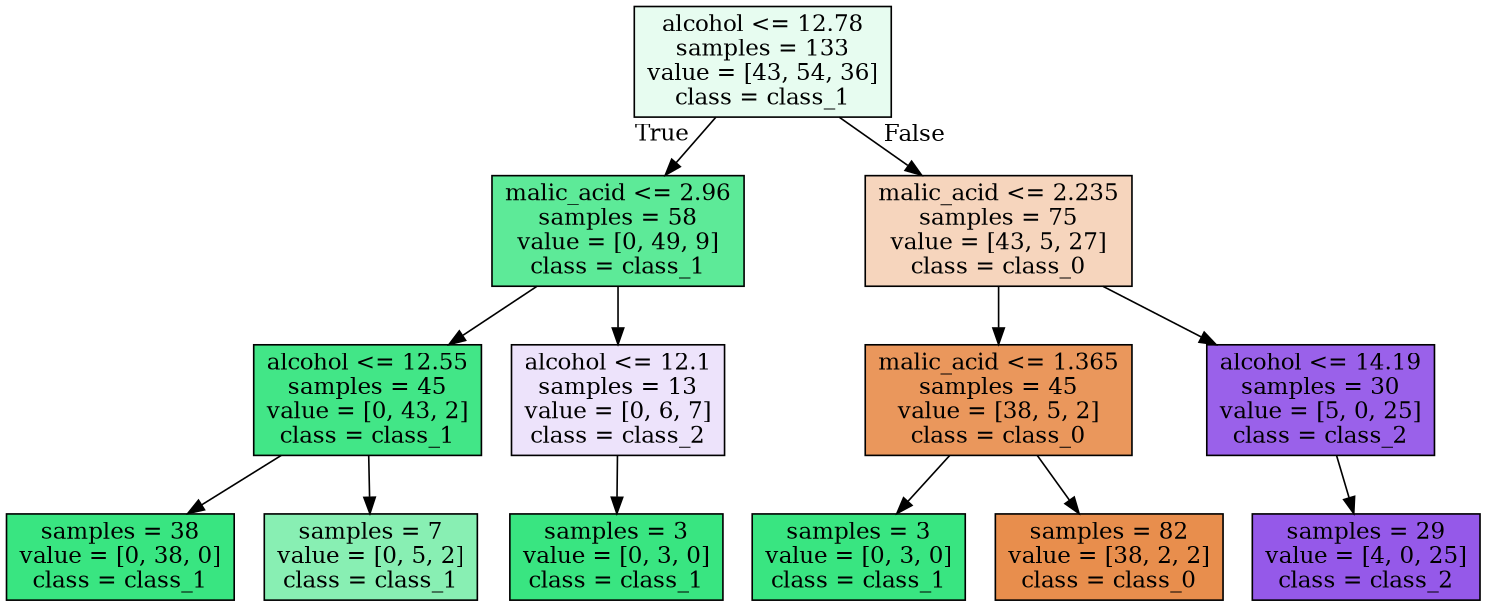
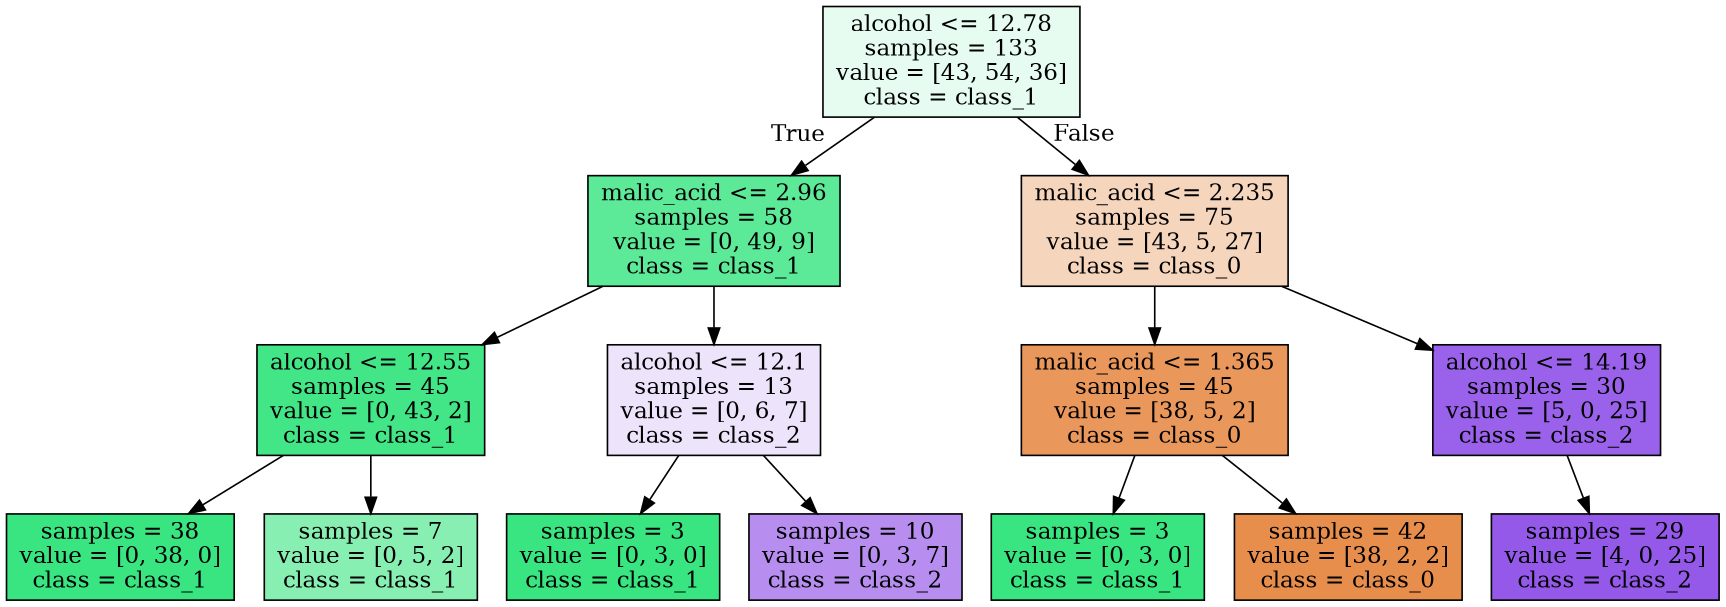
  digraph {
    node [color=black fillcolor="#39e581" shape=box style=filled]
    n1 [fillcolor="#e7fcf0" label="alcohol <= 12.78\nsamples = 133\nvalue = [43, 54, 36]\nclass = class_1"]
    n2 [fillcolor="#5dea98" label="malic_acid <= 2.96\nsamples = 58\nvalue = [0, 49, 9]\nclass = class_1"]
    n3 [fillcolor="#f6d5bd" label="malic_acid <= 2.235\nsamples = 75\nvalue = [43, 5, 27]\nclass = class_0"]
    n4 [fillcolor="#42e687" label="alcohol <= 12.55\nsamples = 45\nvalue = [0, 43, 2]\nclass = class_1"]
    n5 [fillcolor="#ede3fb" label="alcohol <= 12.1\nsamples = 13\nvalue = [0, 6, 7]\nclass = class_2"]
    n6 [fillcolor="#ea975c" label="malic_acid <= 1.365\nsamples = 45\nvalue = [38, 5, 2]\nclass = class_0"]
    n7 [fillcolor="#9a61ea" label="alcohol <= 14.19\nsamples = 30\nvalue = [5, 0, 25]\nclass = class_2"]
    n8 [label="samples = 38\nvalue = [0, 38, 0]\nclass = class_1"]
    n9 [fillcolor="#88efb3" label="samples = 7\nvalue = [0, 5, 2]\nclass = class_1"]
    n10 [label="samples = 3\nvalue = [0, 3, 0]\nclass = class_1"]
+   n11 [fillcolor="#b78ef0" label="samples = 10\nvalue = [0, 3, 7]\nclass = class_2"]
    n12 [label="samples = 3\nvalue = [0, 3, 0]\nclass = class_1"]
-   n13 [fillcolor="#e88e4d" label="samples = 82\nvalue = [38, 2, 2]\nclass = class_0"]
+   n13 [fillcolor="#e88e4d" label="samples = 42\nvalue = [38, 2, 2]\nclass = class_0"]
    n14 [fillcolor="#9559e9" label="samples = 29\nvalue = [4, 0, 25]\nclass = class_2"]
    n1 -> n2 [headlabel=True labelangle=45 labeldistance=2.5]
    n1 -> n3 [headlabel=False labelangle=-45 labeldistance=2.5]
    n2 -> n4
    n2 -> n5
    n3 -> n6
    n3 -> n7
    n4 -> n8
    n4 -> n9
    n5 -> n10
+   n5 -> n11
    n6 -> n12
    n6 -> n13
    n7 -> n14
  }
